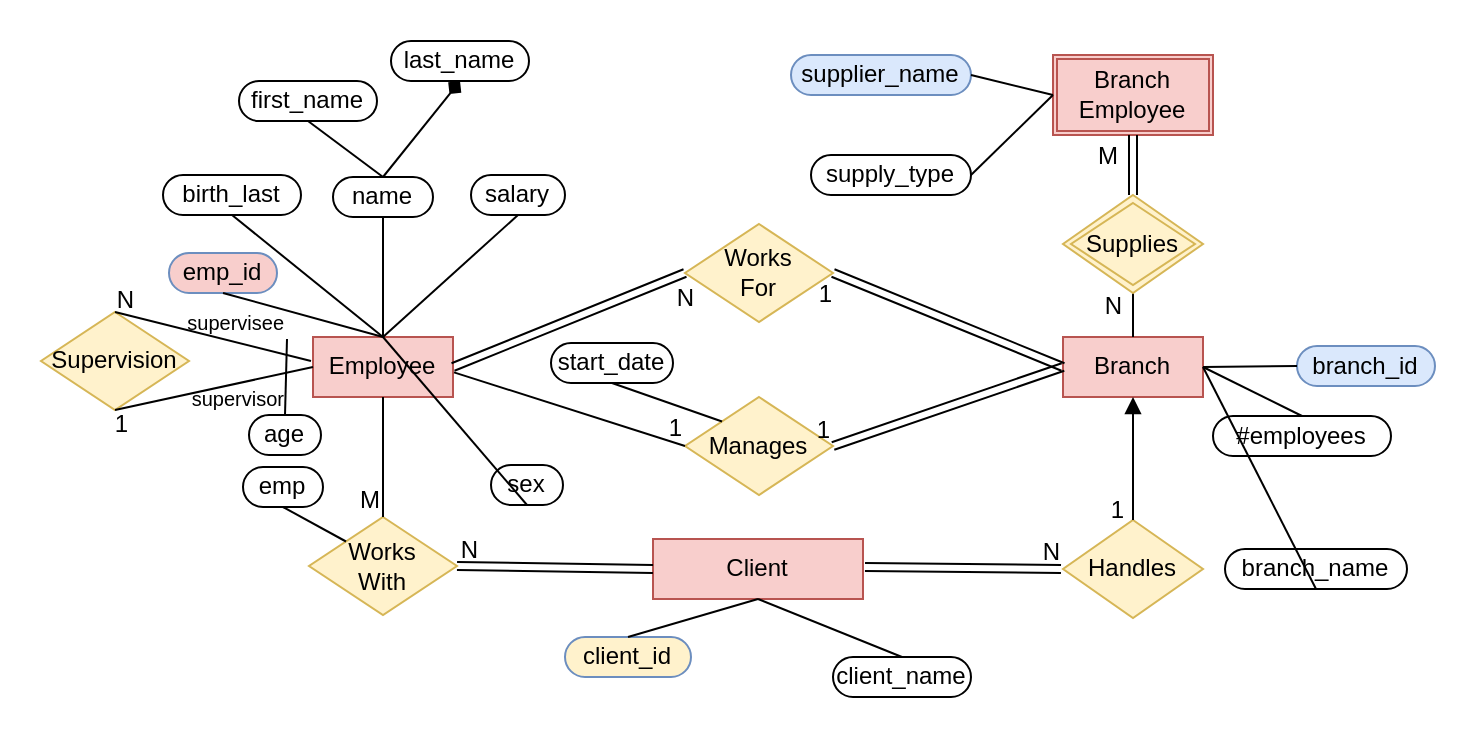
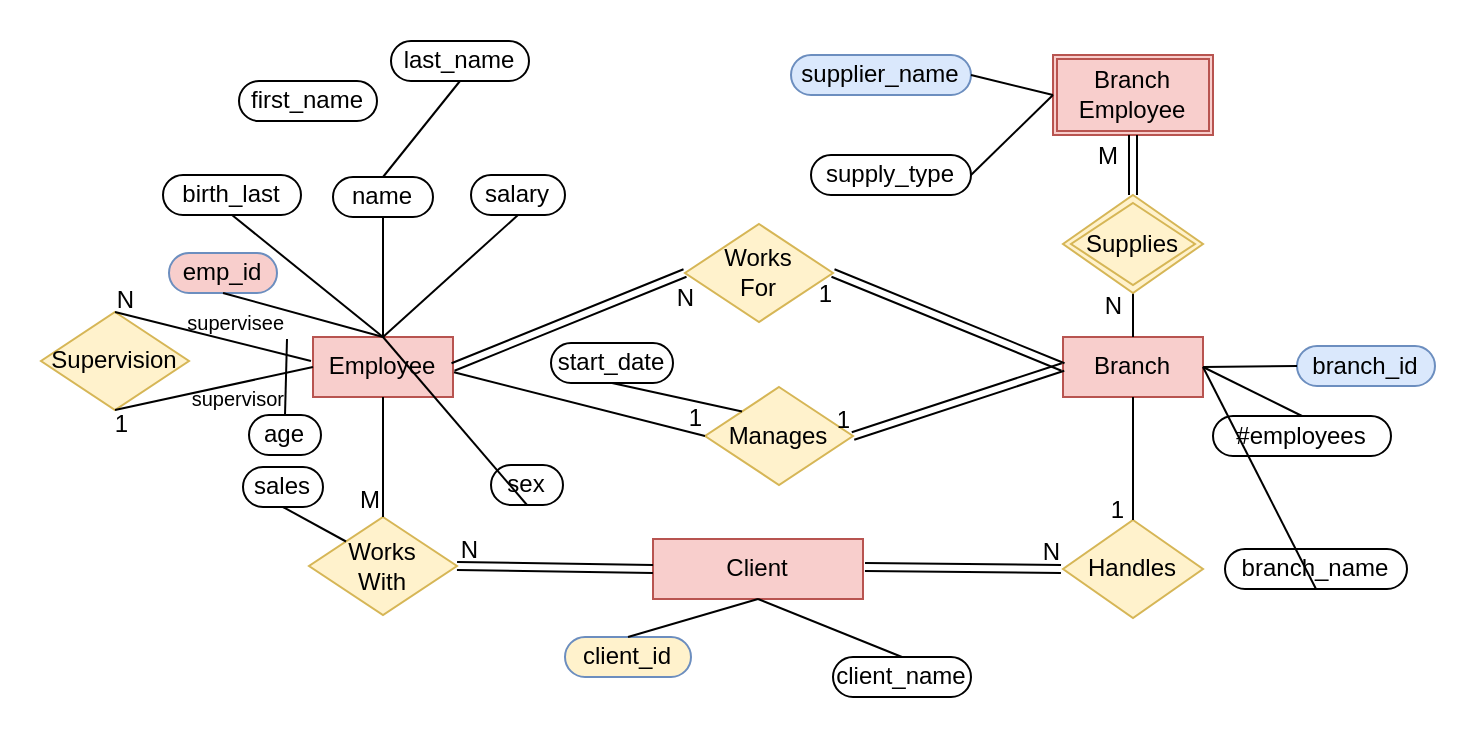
  <mxCell id="0" />
  <mxCell id="1" parent="0" />
  <mxCell id="2" value="&lt;font style=&quot;font-size: 12px;&quot;&gt;Client&lt;/font&gt;" style="rounded=0;whiteSpace=wrap;html=1;aspect=fixed;fillColor=#f8cecc;strokeColor=#b85450;" vertex="1" parent="1"><mxGeometry x="326" y="269" width="105" height="30" as="geometry" /></mxCell>
  <mxCell id="3" value="&lt;font style=&quot;font-size: 12px;&quot;&gt;Employee&lt;/font&gt;" style="rounded=0;whiteSpace=wrap;html=1;fillColor=#f8cecc;strokeColor=#b85450;" vertex="1" parent="1"><mxGeometry x="156" y="168" width="70" height="30" as="geometry" /></mxCell>
  <mxCell id="4" value="Branch" style="rounded=0;whiteSpace=wrap;html=1;fillColor=#f8cecc;strokeColor=#b85450;" vertex="1" parent="1"><mxGeometry x="531" y="168" width="70" height="30" as="geometry" /></mxCell>
  <mxCell id="5" value="&lt;font style=&quot;font-size: 12px;&quot;&gt;Works&lt;/font&gt;&lt;div style=&quot;&quot;&gt;&lt;font style=&quot;font-size: 12px;&quot;&gt;With&lt;/font&gt;&lt;/div&gt;" style="rhombus;whiteSpace=wrap;html=1;fillColor=#fff2cc;strokeColor=#d6b656;" vertex="1" parent="1"><mxGeometry x="154" y="258" width="74" height="49" as="geometry" /></mxCell>
  <mxCell id="6" value="name" style="rounded=1;whiteSpace=wrap;html=1;arcSize=50;" vertex="1" parent="1"><mxGeometry x="166" y="88" width="50" height="20" as="geometry" /></mxCell>
  <mxCell id="7" value="Works&lt;div&gt;For&lt;/div&gt;" style="rhombus;whiteSpace=wrap;html=1;fillColor=#fff2cc;strokeColor=#d6b656;" vertex="1" parent="1"><mxGeometry x="342" y="111.5" width="74" height="49" as="geometry" /></mxCell>
  <mxCell id="8" value="" style="endArrow=none;html=1;rounded=0;entryX=0.5;entryY=1;entryDx=0;entryDy=0;exitX=0.5;exitY=0;exitDx=0;exitDy=0;" edge="1" parent="1" source="3" target="6"><mxGeometry width="50" height="50" relative="1" as="geometry"><mxPoint x="335" y="208" as="sourcePoint" /><mxPoint x="385" y="158" as="targetPoint" /></mxGeometry></mxCell>
  <mxCell id="9" value="first_name" style="rounded=1;whiteSpace=wrap;html=1;arcSize=50;" vertex="1" parent="1"><mxGeometry x="119" y="40" width="69" height="20" as="geometry" /></mxCell>
  <mxCell id="10" value="last_name" style="rounded=1;whiteSpace=wrap;html=1;arcSize=50;" vertex="1" parent="1"><mxGeometry x="195" y="20" width="69" height="20" as="geometry" /></mxCell>
- <mxCell id="11" value="" style="endArrow=none;html=1;rounded=0;entryX=0.5;entryY=1;entryDx=0;entryDy=0;exitX=0.5;exitY=0;exitDx=0;exitDy=0;" edge="1" parent="1" source="6" target="9"><mxGeometry width="50" height="50" relative="1" as="geometry"><mxPoint x="335" y="208" as="sourcePoint" /><mxPoint x="385" y="158" as="targetPoint" /></mxGeometry></mxCell>
- <mxCell id="12" value="" style="endArrow=diamond;html=1;rounded=0;entryX=0.5;entryY=1;entryDx=0;entryDy=0;exitX=0.5;exitY=0;exitDx=0;exitDy=0;" edge="1" parent="1" source="6" target="10"><mxGeometry width="50" height="50" relative="1" as="geometry"><mxPoint x="243" y="98" as="sourcePoint" /><mxPoint x="203" y="70" as="targetPoint" /></mxGeometry></mxCell>
+ <mxCell id="12" value="" style="endArrow=none;html=1;rounded=0;entryX=0.5;entryY=1;entryDx=0;entryDy=0;exitX=0.5;exitY=0;exitDx=0;exitDy=0;" edge="1" parent="1" source="6" target="10"><mxGeometry width="50" height="50" relative="1" as="geometry"><mxPoint x="243" y="98" as="sourcePoint" /><mxPoint x="203" y="70" as="targetPoint" /></mxGeometry></mxCell>
  <mxCell id="13" value="birth_last" style="rounded=1;whiteSpace=wrap;html=1;arcSize=50;" vertex="1" parent="1"><mxGeometry x="81" y="87" width="69" height="20" as="geometry" /></mxCell>
  <mxCell id="14" value="" style="endArrow=none;html=1;rounded=0;exitX=0.5;exitY=1;exitDx=0;exitDy=0;entryX=0.5;entryY=0;entryDx=0;entryDy=0;" edge="1" parent="1" source="13" target="3"><mxGeometry width="50" height="50" relative="1" as="geometry"><mxPoint x="335" y="208" as="sourcePoint" /><mxPoint x="195" y="168" as="targetPoint" /></mxGeometry></mxCell>
  <mxCell id="15" value="emp_id" style="rounded=1;whiteSpace=wrap;html=1;arcSize=50;fillColor=#f8cecc;strokeColor=#6c8ebf;" vertex="1" parent="1"><mxGeometry x="84" y="126" width="54" height="20" as="geometry" /></mxCell>
  <mxCell id="16" value="" style="endArrow=none;html=1;rounded=0;exitX=0.5;exitY=0;exitDx=0;exitDy=0;entryX=0.5;entryY=1;entryDx=0;entryDy=0;" edge="1" parent="1" source="3" target="15"><mxGeometry width="50" height="50" relative="1" as="geometry"><mxPoint x="335" y="208" as="sourcePoint" /><mxPoint x="385" y="158" as="targetPoint" /></mxGeometry></mxCell>
  <mxCell id="17" value="sex" style="rounded=1;whiteSpace=wrap;html=1;arcSize=50;" vertex="1" parent="1"><mxGeometry x="245" y="232" width="36" height="20" as="geometry" /></mxCell>
  <mxCell id="18" value="salary" style="rounded=1;whiteSpace=wrap;html=1;arcSize=50;" vertex="1" parent="1"><mxGeometry x="235" y="87" width="47" height="20" as="geometry" /></mxCell>
  <mxCell id="19" value="" style="endArrow=none;html=1;rounded=0;entryX=0.5;entryY=1;entryDx=0;entryDy=0;exitX=0.5;exitY=0;exitDx=0;exitDy=0;" edge="1" parent="1" source="3" target="18"><mxGeometry width="50" height="50" relative="1" as="geometry"><mxPoint x="335" y="208" as="sourcePoint" /><mxPoint x="385" y="158" as="targetPoint" /></mxGeometry></mxCell>
  <mxCell id="20" value="" style="endArrow=none;html=1;rounded=0;entryX=0.5;entryY=1;entryDx=0;entryDy=0;exitX=0.5;exitY=0;exitDx=0;exitDy=0;" edge="1" parent="1" source="3" target="17"><mxGeometry width="50" height="50" relative="1" as="geometry"><mxPoint x="335" y="208" as="sourcePoint" /><mxPoint x="385" y="158" as="targetPoint" /></mxGeometry></mxCell>
  <mxCell id="21" value="age" style="rounded=1;whiteSpace=wrap;html=1;arcSize=50;" vertex="1" parent="1"><mxGeometry x="124" y="207" width="36" height="20" as="geometry" /></mxCell>
  <mxCell id="22" value="" style="endArrow=none;html=1;rounded=0;exitX=0.5;exitY=0;exitDx=0;exitDy=0;" edge="1" parent="1" source="21" target="71"><mxGeometry width="50" height="50" relative="1" as="geometry"><mxPoint x="335" y="208" as="sourcePoint" /><mxPoint x="385" y="158" as="targetPoint" /></mxGeometry></mxCell>
- <mxCell id="23" value="emp" style="rounded=1;whiteSpace=wrap;html=1;arcSize=50;" vertex="1" parent="1"><mxGeometry x="121" y="233" width="40" height="20" as="geometry" /></mxCell>
+ <mxCell id="23" value="sales" style="rounded=1;whiteSpace=wrap;html=1;arcSize=50;" vertex="1" parent="1"><mxGeometry x="121" y="233" width="40" height="20" as="geometry" /></mxCell>
  <mxCell id="24" value="" style="endArrow=none;html=1;rounded=0;exitX=0.5;exitY=1;exitDx=0;exitDy=0;entryX=0;entryY=0;entryDx=0;entryDy=0;" edge="1" parent="1" source="23" target="5"><mxGeometry width="50" height="50" relative="1" as="geometry"><mxPoint x="335" y="208" as="sourcePoint" /><mxPoint x="385" y="158" as="targetPoint" /></mxGeometry></mxCell>
  <mxCell id="25" value="Supervision" style="rhombus;whiteSpace=wrap;html=1;fillColor=#fff2cc;strokeColor=#d6b656;" vertex="1" parent="1"><mxGeometry x="20" y="155.5" width="74" height="49" as="geometry" /></mxCell>
- <mxCell id="26" value="Manages" style="rhombus;whiteSpace=wrap;html=1;fillColor=#fff2cc;strokeColor=#d6b656;" vertex="1" parent="1"><mxGeometry x="342" y="198" width="74" height="49" as="geometry" /></mxCell>
+ <mxCell id="26" value="Manages" style="rhombus;whiteSpace=wrap;html=1;fillColor=#fff2cc;strokeColor=#d6b656;" vertex="1" parent="1"><mxGeometry x="352" y="193" width="74" height="49" as="geometry" /></mxCell>
  <mxCell id="27" value="" style="shape=link;html=1;rounded=0;entryX=0;entryY=0.5;entryDx=0;entryDy=0;exitX=1;exitY=0.5;exitDx=0;exitDy=0;" edge="1" parent="1" source="3" target="7"><mxGeometry relative="1" as="geometry"><mxPoint x="226" y="176" as="sourcePoint" /><mxPoint x="445" y="178" as="targetPoint" /></mxGeometry></mxCell>
  <mxCell id="28" value="N" style="resizable=0;html=1;whiteSpace=wrap;align=right;verticalAlign=bottom;" connectable="0" vertex="1" parent="27"><mxGeometry x="1" relative="1" as="geometry"><mxPoint x="6" y="21" as="offset" /></mxGeometry></mxCell>
  <mxCell id="29" value="" style="shape=link;html=1;rounded=0;entryX=1;entryY=0.5;entryDx=0;entryDy=0;exitX=0;exitY=0.5;exitDx=0;exitDy=0;" edge="1" parent="1" source="4" target="26"><mxGeometry relative="1" as="geometry"><mxPoint x="285" y="178" as="sourcePoint" /><mxPoint x="445" y="178" as="targetPoint" /></mxGeometry></mxCell>
  <mxCell id="30" value="1" style="resizable=0;html=1;whiteSpace=wrap;align=right;verticalAlign=bottom;" connectable="0" vertex="1" parent="29"><mxGeometry x="1" relative="1" as="geometry" /></mxCell>
  <mxCell id="31" value="" style="shape=link;html=1;rounded=0;entryX=1;entryY=0.5;entryDx=0;entryDy=0;exitX=0;exitY=0.5;exitDx=0;exitDy=0;" edge="1" parent="1" source="4" target="7"><mxGeometry relative="1" as="geometry"><mxPoint x="555" y="193" as="sourcePoint" /><mxPoint x="426" y="233" as="targetPoint" /></mxGeometry></mxCell>
  <mxCell id="32" value="1" style="resizable=0;html=1;whiteSpace=wrap;align=right;verticalAlign=bottom;" connectable="0" vertex="1" parent="31"><mxGeometry x="1" relative="1" as="geometry"><mxPoint x="1" y="19" as="offset" /></mxGeometry></mxCell>
  <mxCell id="33" value="" style="endArrow=none;html=1;rounded=0;exitX=0.5;exitY=0;exitDx=0;exitDy=0;" edge="1" parent="1" source="25"><mxGeometry relative="1" as="geometry"><mxPoint x="285" y="178" as="sourcePoint" /><mxPoint x="155" y="180" as="targetPoint" /></mxGeometry></mxCell>
  <mxCell id="34" value="N" style="resizable=0;html=1;whiteSpace=wrap;align=right;verticalAlign=bottom;" connectable="0" vertex="1" parent="33"><mxGeometry x="1" relative="1" as="geometry"><mxPoint x="-87" y="-22" as="offset" /></mxGeometry></mxCell>
  <mxCell id="35" value="" style="endArrow=none;html=1;rounded=0;exitX=0;exitY=0.5;exitDx=0;exitDy=0;entryX=0.5;entryY=1;entryDx=0;entryDy=0;" edge="1" parent="1" source="3" target="25"><mxGeometry relative="1" as="geometry"><mxPoint x="285" y="178" as="sourcePoint" /><mxPoint x="445" y="178" as="targetPoint" /></mxGeometry></mxCell>
  <mxCell id="36" value="1" style="resizable=0;html=1;whiteSpace=wrap;align=right;verticalAlign=bottom;" connectable="0" vertex="1" parent="35"><mxGeometry x="1" relative="1" as="geometry"><mxPoint x="8" y="16" as="offset" /></mxGeometry></mxCell>
  <mxCell id="37" value="" style="endArrow=none;html=1;rounded=0;entryX=0;entryY=0.5;entryDx=0;entryDy=0;exitX=1.007;exitY=0.589;exitDx=0;exitDy=0;exitPerimeter=0;" edge="1" parent="1" source="3" target="26"><mxGeometry relative="1" as="geometry"><mxPoint x="225" y="183" as="sourcePoint" /><mxPoint x="445" y="178" as="targetPoint" /></mxGeometry></mxCell>
  <mxCell id="38" value="1" style="resizable=0;html=1;whiteSpace=wrap;align=right;verticalAlign=bottom;" connectable="0" vertex="1" parent="37"><mxGeometry x="1" relative="1" as="geometry" /></mxCell>
  <mxCell id="39" value="" style="endArrow=none;html=1;rounded=0;entryX=0.5;entryY=0;entryDx=0;entryDy=0;exitX=0.5;exitY=1;exitDx=0;exitDy=0;" edge="1" parent="1" source="3" target="5"><mxGeometry relative="1" as="geometry"><mxPoint x="325" y="128" as="sourcePoint" /><mxPoint x="485" y="128" as="targetPoint" /></mxGeometry></mxCell>
  <mxCell id="40" value="M" style="resizable=0;html=1;whiteSpace=wrap;align=right;verticalAlign=bottom;" connectable="0" vertex="1" parent="39"><mxGeometry x="1" relative="1" as="geometry" /></mxCell>
  <mxCell id="41" value="start_date" style="rounded=1;whiteSpace=wrap;html=1;arcSize=50;" vertex="1" parent="1"><mxGeometry x="275" y="171" width="61" height="20" as="geometry" /></mxCell>
  <mxCell id="42" value="" style="endArrow=none;html=1;rounded=0;entryX=0.5;entryY=1;entryDx=0;entryDy=0;exitX=0;exitY=0;exitDx=0;exitDy=0;" edge="1" parent="1" source="26" target="41"><mxGeometry relative="1" as="geometry"><mxPoint x="275" y="138" as="sourcePoint" /><mxPoint x="435" y="138" as="targetPoint" /></mxGeometry></mxCell>
  <mxCell id="43" value="" style="shape=link;html=1;rounded=0;exitX=1;exitY=0.5;exitDx=0;exitDy=0;entryX=0;entryY=0.5;entryDx=0;entryDy=0;" edge="1" parent="1" source="5" target="2"><mxGeometry relative="1" as="geometry"><mxPoint x="275" y="138" as="sourcePoint" /><mxPoint x="435" y="138" as="targetPoint" /></mxGeometry></mxCell>
  <mxCell id="44" value="N" style="resizable=0;html=1;whiteSpace=wrap;align=right;verticalAlign=bottom;" connectable="0" vertex="1" parent="43"><mxGeometry x="1" relative="1" as="geometry"><mxPoint x="-86" y="-1" as="offset" /></mxGeometry></mxCell>
  <mxCell id="45" value="" style="shape=link;html=1;rounded=0;exitX=1;exitY=0.5;exitDx=0;exitDy=0;entryX=0;entryY=0.5;entryDx=0;entryDy=0;" edge="1" parent="1"><mxGeometry relative="1" as="geometry"><mxPoint x="432" y="283" as="sourcePoint" /><mxPoint x="530" y="284" as="targetPoint" /></mxGeometry></mxCell>
  <mxCell id="46" value="N" style="resizable=0;html=1;whiteSpace=wrap;align=right;verticalAlign=bottom;" connectable="0" vertex="1" parent="45"><mxGeometry x="1" relative="1" as="geometry"><mxPoint x="1" as="offset" /></mxGeometry></mxCell>
  <mxCell id="47" value="client_name" style="rounded=1;whiteSpace=wrap;html=1;arcSize=50;" vertex="1" parent="1"><mxGeometry x="416" y="328" width="69" height="20" as="geometry" /></mxCell>
  <mxCell id="48" value="client_id" style="rounded=1;whiteSpace=wrap;html=1;arcSize=50;fillColor=#fff2cc;strokeColor=#6c8ebf;" vertex="1" parent="1"><mxGeometry x="282" y="318" width="63" height="20" as="geometry" /></mxCell>
  <mxCell id="49" value="" style="endArrow=none;html=1;rounded=0;exitX=0.5;exitY=1;exitDx=0;exitDy=0;entryX=0.5;entryY=0;entryDx=0;entryDy=0;" edge="1" parent="1" source="2" target="47"><mxGeometry relative="1" as="geometry"><mxPoint x="275" y="138" as="sourcePoint" /><mxPoint x="435" y="138" as="targetPoint" /></mxGeometry></mxCell>
  <mxCell id="50" value="" style="endArrow=none;html=1;rounded=0;exitX=0.5;exitY=1;exitDx=0;exitDy=0;entryX=0.5;entryY=0;entryDx=0;entryDy=0;" edge="1" parent="1" source="2" target="48"><mxGeometry relative="1" as="geometry"><mxPoint x="389" y="309" as="sourcePoint" /><mxPoint x="461" y="328" as="targetPoint" /></mxGeometry></mxCell>
  <mxCell id="51" value="Branch&lt;div&gt;Employee&lt;/div&gt;" style="shape=ext;double=1;rounded=0;whiteSpace=wrap;html=1;fillColor=#f8cecc;strokeColor=#b85450;" vertex="1" parent="1"><mxGeometry x="526" y="27" width="80" height="40" as="geometry" /></mxCell>
  <mxCell id="52" value="" style="endArrow=none;html=1;rounded=0;entryX=0.5;entryY=1;entryDx=0;entryDy=0;exitX=0.5;exitY=0;exitDx=0;exitDy=0;" edge="1" parent="1" source="4"><mxGeometry relative="1" as="geometry"><mxPoint x="275" y="175" as="sourcePoint" /><mxPoint x="566" y="146" as="targetPoint" /></mxGeometry></mxCell>
  <mxCell id="53" value="N" style="resizable=0;html=1;whiteSpace=wrap;align=right;verticalAlign=bottom;" connectable="0" vertex="1" parent="52"><mxGeometry x="1" relative="1" as="geometry"><mxPoint x="-4" y="15" as="offset" /></mxGeometry></mxCell>
  <mxCell id="54" value="Supplies" style="shape=rhombus;double=1;perimeter=rhombusPerimeter;whiteSpace=wrap;html=1;align=center;fillColor=#fff2cc;strokeColor=#d6b656;" vertex="1" parent="1"><mxGeometry x="531" y="97" width="70" height="49" as="geometry" /></mxCell>
  <mxCell id="55" value="" style="shape=link;html=1;rounded=0;entryX=0.5;entryY=1;entryDx=0;entryDy=0;exitX=0.5;exitY=0;exitDx=0;exitDy=0;" edge="1" parent="1" source="54" target="51"><mxGeometry relative="1" as="geometry"><mxPoint x="615" y="85" as="sourcePoint" /><mxPoint x="505" y="75" as="targetPoint" /></mxGeometry></mxCell>
  <mxCell id="56" value="M" style="resizable=0;html=1;whiteSpace=wrap;align=right;verticalAlign=bottom;" connectable="0" vertex="1" parent="55"><mxGeometry x="1" relative="1" as="geometry"><mxPoint x="-6" y="19" as="offset" /></mxGeometry></mxCell>
  <mxCell id="57" value="supplier_name" style="rounded=1;whiteSpace=wrap;html=1;arcSize=50;fillColor=#dae8fc;strokeColor=#6c8ebf;" vertex="1" parent="1"><mxGeometry x="395" y="27" width="90" height="20" as="geometry" /></mxCell>
  <mxCell id="58" value="supply_type" style="rounded=1;whiteSpace=wrap;html=1;arcSize=50;" vertex="1" parent="1"><mxGeometry x="405" y="77" width="80" height="20" as="geometry" /></mxCell>
  <mxCell id="59" value="" style="endArrow=none;html=1;rounded=0;entryX=1;entryY=0.5;entryDx=0;entryDy=0;exitX=0;exitY=0.5;exitDx=0;exitDy=0;" edge="1" parent="1" source="51" target="57"><mxGeometry relative="1" as="geometry"><mxPoint x="275" y="175" as="sourcePoint" /><mxPoint x="435" y="175" as="targetPoint" /></mxGeometry></mxCell>
  <mxCell id="60" value="" style="endArrow=none;html=1;rounded=0;entryX=1;entryY=0.5;entryDx=0;entryDy=0;exitX=0;exitY=0.5;exitDx=0;exitDy=0;" edge="1" parent="1" source="51" target="58"><mxGeometry relative="1" as="geometry"><mxPoint x="536" y="57" as="sourcePoint" /><mxPoint x="495" y="47" as="targetPoint" /></mxGeometry></mxCell>
  <mxCell id="61" value="Handles" style="shape=rhombus;perimeter=rhombusPerimeter;whiteSpace=wrap;html=1;align=center;fillColor=#fff2cc;strokeColor=#d6b656;" vertex="1" parent="1"><mxGeometry x="531" y="259.5" width="70" height="49" as="geometry" /></mxCell>
- <mxCell id="62" value="" style="endArrow=block;html=1;rounded=0;entryX=0.5;entryY=1;entryDx=0;entryDy=0;exitX=0.5;exitY=0;exitDx=0;exitDy=0;" edge="1" parent="1" source="61" target="4"><mxGeometry relative="1" as="geometry"><mxPoint x="275" y="175" as="sourcePoint" /><mxPoint x="435" y="175" as="targetPoint" /></mxGeometry></mxCell>
+ <mxCell id="62" value="" style="endArrow=none;html=1;rounded=0;entryX=0.5;entryY=1;entryDx=0;entryDy=0;exitX=0.5;exitY=0;exitDx=0;exitDy=0;" edge="1" parent="1" source="61" target="4"><mxGeometry relative="1" as="geometry"><mxPoint x="275" y="175" as="sourcePoint" /><mxPoint x="435" y="175" as="targetPoint" /></mxGeometry></mxCell>
  <mxCell id="63" value="1" style="resizable=0;html=1;whiteSpace=wrap;align=right;verticalAlign=bottom;" connectable="0" vertex="1" parent="62"><mxGeometry x="1" relative="1" as="geometry"><mxPoint x="-3" y="65" as="offset" /></mxGeometry></mxCell>
  <mxCell id="64" value="#employees" style="rounded=1;whiteSpace=wrap;html=1;arcSize=50;" vertex="1" parent="1"><mxGeometry x="606" y="207.5" width="89" height="20" as="geometry" /></mxCell>
  <mxCell id="65" value="branch_id" style="rounded=1;whiteSpace=wrap;html=1;arcSize=50;fillColor=#dae8fc;strokeColor=#6c8ebf;" vertex="1" parent="1"><mxGeometry x="648" y="172.5" width="69" height="20" as="geometry" /></mxCell>
  <mxCell id="66" value="branch_name" style="rounded=1;whiteSpace=wrap;html=1;arcSize=50;" vertex="1" parent="1"><mxGeometry x="612" y="274" width="91" height="20" as="geometry" /></mxCell>
  <mxCell id="67" value="" style="endArrow=none;html=1;rounded=0;entryX=0.5;entryY=1;entryDx=0;entryDy=0;exitX=1;exitY=0.5;exitDx=0;exitDy=0;" edge="1" parent="1" source="4" target="66"><mxGeometry relative="1" as="geometry"><mxPoint x="275" y="175" as="sourcePoint" /><mxPoint x="435" y="175" as="targetPoint" /></mxGeometry></mxCell>
  <mxCell id="68" value="" style="endArrow=none;html=1;rounded=0;entryX=0;entryY=0.5;entryDx=0;entryDy=0;exitX=1;exitY=0.5;exitDx=0;exitDy=0;" edge="1" parent="1" source="4" target="65"><mxGeometry relative="1" as="geometry"><mxPoint x="275" y="175" as="sourcePoint" /><mxPoint x="435" y="175" as="targetPoint" /></mxGeometry></mxCell>
  <mxCell id="69" value="" style="endArrow=none;html=1;rounded=0;entryX=0.5;entryY=0;entryDx=0;entryDy=0;exitX=1;exitY=0.5;exitDx=0;exitDy=0;" edge="1" parent="1" source="4" target="64"><mxGeometry relative="1" as="geometry"><mxPoint x="275" y="175" as="sourcePoint" /><mxPoint x="435" y="175" as="targetPoint" /></mxGeometry></mxCell>
  <mxCell id="70" value="&lt;font style=&quot;font-size: 10px;&quot;&gt;supervisor&lt;/font&gt;" style="resizable=0;html=1;whiteSpace=wrap;align=right;verticalAlign=bottom;" connectable="0" vertex="1" parent="1"><mxGeometry x="143.004" y="207.496" as="geometry" /></mxCell>
  <mxCell id="71" value="&lt;font style=&quot;font-size: 10px;&quot;&gt;supervisee&lt;/font&gt;" style="resizable=0;html=1;whiteSpace=wrap;align=right;verticalAlign=bottom;" connectable="0" vertex="1" parent="1"><mxGeometry x="143.004" y="168.996" as="geometry" /></mxCell>
